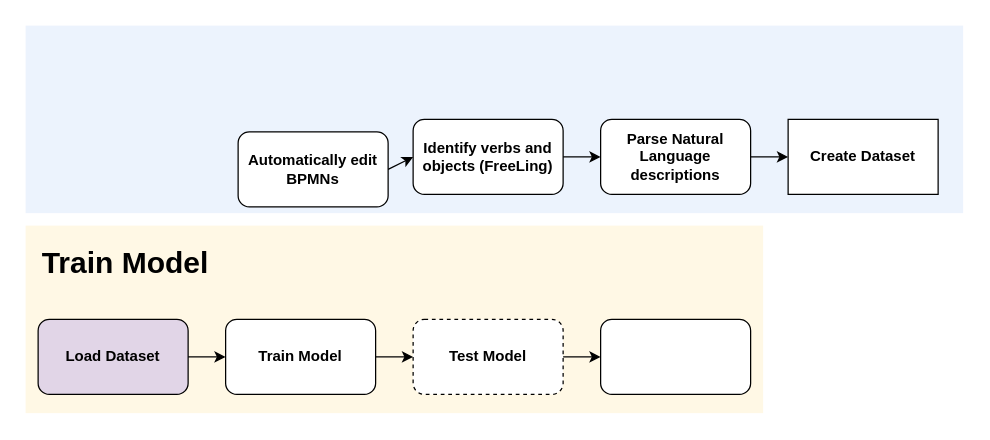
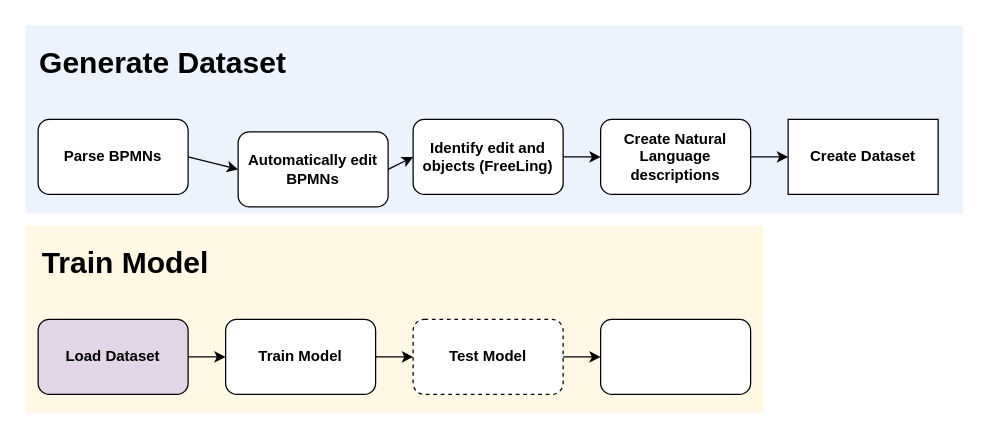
  <mxCell id="0" />
  <mxCell id="1" parent="0" />
  <mxCell id="2" value="" style="rounded=0;whiteSpace=wrap;html=1;fillColor=#dae8fc;strokeColor=none;opacity=50;" parent="1" vertex="1"><mxGeometry x="20" y="20" width="750" height="150" as="geometry" /></mxCell>
+ <mxCell id="3" value="&lt;div&gt;&lt;span&gt;Parse BPMN&lt;/span&gt;s&lt;br&gt;&lt;/div&gt;" style="rounded=1;whiteSpace=wrap;html=1;fontStyle=1" parent="1" vertex="1"><mxGeometry x="30" y="95" width="120" height="60" as="geometry" /></mxCell>
  <mxCell id="4" value="&lt;b&gt;&lt;b&gt;Automatically edit BPMNs&lt;/b&gt;&lt;br&gt;&lt;/b&gt;" style="rounded=1;whiteSpace=wrap;html=1;" parent="1" vertex="1"><mxGeometry x="190" y="105" width="120" height="60" as="geometry" /></mxCell>
- <mxCell id="6" value="&lt;b&gt;Identify verbs and objects (FreeLing)&lt;/b&gt;" style="rounded=1;whiteSpace=wrap;html=1;" parent="1" vertex="1"><mxGeometry x="330" y="95" width="120" height="60" as="geometry" /></mxCell>
+ <mxCell id="5" value="" style="endArrow=classic;html=1;entryX=0;entryY=0.5;entryDx=0;entryDy=0;exitX=1;exitY=0.5;exitDx=0;exitDy=0;" parent="1" source="3" target="4" edge="1"><mxGeometry width="50" height="50" relative="1" as="geometry"><mxPoint x="160" y="195" as="sourcePoint" /><mxPoint x="80" y="175" as="targetPoint" /></mxGeometry></mxCell>
+ <mxCell id="6" value="&lt;b&gt;Identify edit and objects (FreeLing)&lt;/b&gt;" style="rounded=1;whiteSpace=wrap;html=1;" parent="1" vertex="1"><mxGeometry x="330" y="95" width="120" height="60" as="geometry" /></mxCell>
  <mxCell id="7" value="" style="endArrow=classic;html=1;entryX=0;entryY=0.5;entryDx=0;entryDy=0;exitX=1;exitY=0.5;exitDx=0;exitDy=0;" parent="1" source="4" target="6" edge="1"><mxGeometry width="50" height="50" relative="1" as="geometry"><mxPoint x="30" y="225" as="sourcePoint" /><mxPoint x="80" y="175" as="targetPoint" /></mxGeometry></mxCell>
- <mxCell id="8" value="&lt;b&gt;Parse Natural Language descriptions&lt;br&gt;&lt;/b&gt;" style="rounded=1;whiteSpace=wrap;html=1;" parent="1" vertex="1"><mxGeometry x="480" y="95" width="120" height="60" as="geometry" /></mxCell>
+ <mxCell id="8" value="&lt;b&gt;Create Natural Language descriptions&lt;br&gt;&lt;/b&gt;" style="rounded=1;whiteSpace=wrap;html=1;" parent="1" vertex="1"><mxGeometry x="480" y="95" width="120" height="60" as="geometry" /></mxCell>
  <mxCell id="9" value="" style="endArrow=classic;html=1;exitX=1;exitY=0.5;exitDx=0;exitDy=0;entryX=0;entryY=0.5;entryDx=0;entryDy=0;" parent="1" source="6" target="8" edge="1"><mxGeometry width="50" height="50" relative="1" as="geometry"><mxPoint x="160" y="135" as="sourcePoint" /><mxPoint x="240" y="185" as="targetPoint" /></mxGeometry></mxCell>
+ <mxCell id="10" value="&lt;h1&gt;&lt;b&gt;Generate Dataset&lt;/b&gt;&lt;/h1&gt;" style="text;html=1;strokeColor=none;fillColor=none;align=center;verticalAlign=middle;whiteSpace=wrap;rounded=0;opacity=50;" parent="1" vertex="1"><mxGeometry x="30" y="40" width="200" height="20" as="geometry" /></mxCell>
  <mxCell id="11" value="" style="rounded=0;whiteSpace=wrap;html=1;fillColor=#fff2cc;strokeColor=none;opacity=50;" parent="1" vertex="1"><mxGeometry x="20" y="180" width="590" height="150" as="geometry" /></mxCell>
  <mxCell id="12" value="Load Dataset" style="rounded=1;whiteSpace=wrap;html=1;fontStyle=1;fillColor=#e1d5e7;" parent="1" vertex="1"><mxGeometry x="30" y="255" width="120" height="60" as="geometry" /></mxCell>
  <mxCell id="13" value="&lt;b&gt;Train Model&lt;br&gt;&lt;/b&gt;" style="rounded=1;whiteSpace=wrap;html=1;" parent="1" vertex="1"><mxGeometry x="180" y="255" width="120" height="60" as="geometry" /></mxCell>
  <mxCell id="14" value="" style="endArrow=classic;html=1;entryX=0;entryY=0.5;entryDx=0;entryDy=0;exitX=1;exitY=0.5;exitDx=0;exitDy=0;" parent="1" source="12" target="13" edge="1"><mxGeometry width="50" height="50" relative="1" as="geometry"><mxPoint x="160" y="355" as="sourcePoint" /><mxPoint x="80" y="335" as="targetPoint" /></mxGeometry></mxCell>
  <mxCell id="15" value="&lt;b&gt;Test Model&lt;br&gt;&lt;/b&gt;" style="rounded=1;whiteSpace=wrap;html=1;dashed=1;" parent="1" vertex="1"><mxGeometry x="330" y="255" width="120" height="60" as="geometry" /></mxCell>
  <mxCell id="16" value="" style="endArrow=classic;html=1;entryX=0;entryY=0.5;entryDx=0;entryDy=0;exitX=1;exitY=0.5;exitDx=0;exitDy=0;" parent="1" source="13" target="15" edge="1"><mxGeometry width="50" height="50" relative="1" as="geometry"><mxPoint x="30" y="385" as="sourcePoint" /><mxPoint x="80" y="335" as="targetPoint" /></mxGeometry></mxCell>
  <mxCell id="17" value="" style="rounded=1;whiteSpace=wrap;html=1;" parent="1" vertex="1"><mxGeometry x="480" y="255" width="120" height="60" as="geometry" /></mxCell>
  <mxCell id="18" value="" style="endArrow=classic;html=1;exitX=1;exitY=0.5;exitDx=0;exitDy=0;entryX=0;entryY=0.5;entryDx=0;entryDy=0;" parent="1" source="15" target="17" edge="1"><mxGeometry width="50" height="50" relative="1" as="geometry"><mxPoint x="160" y="295" as="sourcePoint" /><mxPoint x="240" y="345" as="targetPoint" /></mxGeometry></mxCell>
  <mxCell id="19" value="&lt;h1&gt;Train Model&lt;br&gt;&lt;/h1&gt;" style="text;html=1;strokeColor=none;fillColor=none;align=center;verticalAlign=middle;whiteSpace=wrap;rounded=0;opacity=50;" parent="1" vertex="1"><mxGeometry x="30" y="200" width="140" height="20" as="geometry" /></mxCell>
  <mxCell id="20" value="&lt;b&gt;Create Dataset&lt;br&gt;&lt;/b&gt;" style="whiteSpace=wrap;html=1;rounded=0;" vertex="1" parent="1"><mxGeometry x="630" y="95" width="120" height="60" as="geometry" /></mxCell>
  <mxCell id="21" value="" style="endArrow=classic;html=1;exitX=1;exitY=0.5;exitDx=0;exitDy=0;entryX=0;entryY=0.5;entryDx=0;entryDy=0;" edge="1" parent="1" target="20"><mxGeometry width="50" height="50" relative="1" as="geometry"><mxPoint x="600" y="125" as="sourcePoint" /><mxPoint x="390" y="185" as="targetPoint" /></mxGeometry></mxCell>
